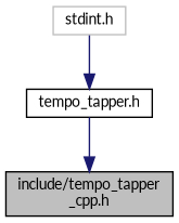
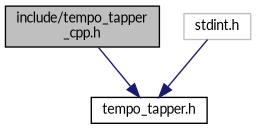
  digraph {
    fontname=Lato
    node [color=black fillcolor=white fontname=Lato fontsize=10 shape=record style=filled]
    edge [color=midnightblue fontname=Lato fontsize=10 labelfontname=Helvetica labelfontsize=10 style=solid]
    n1 [fillcolor=grey75 fontcolor=black height=0.2 label="include/tempo_tapper\l_cpp.h" width=0.4]
    n2 [height=0.2 label="tempo_tapper.h" width=0.4]
    n3 [color=grey75 height=0.2 label="stdint.h" width=0.4]
-   n2 -> n1
+   n1 -> n2
    n3 -> n2
  }
